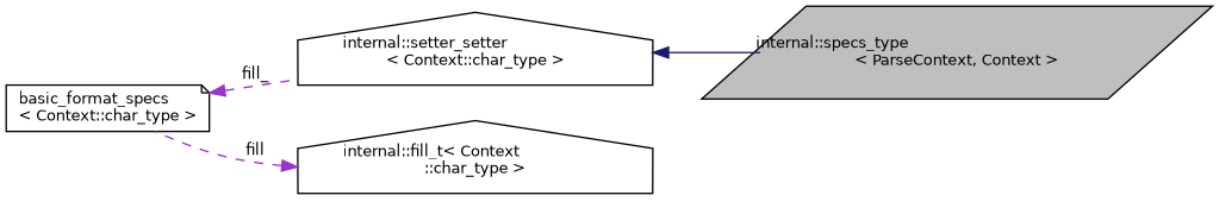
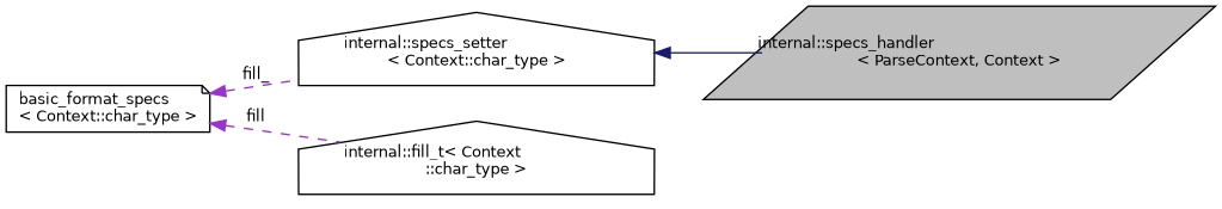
  digraph {
    rankdir=LR
    node [color=black fillcolor=white fontname=Helvetica fontsize=10 shape=house style=filled]
    edge [color=darkorchid3 dir=back fontname=Helvetica fontsize=10 labelfontname=Helvetica labelfontsize=10 style=dashed]
-   n1 [fillcolor=grey75 fontcolor=black height=0.2 label="internal::specs_type\l\< ParseContext, Context \>" shape=parallelogram width=0.4]
-   n2 [height=0.2 label="internal::setter_setter\l\< Context::char_type \>" width=0.4]
+   n1 [fillcolor=grey75 fontcolor=black height=0.2 label="internal::specs_handler\l\< ParseContext, Context \>" shape=parallelogram width=0.4]
+   n2 [height=0.2 label="internal::specs_setter\l\< Context::char_type \>" width=0.4]
    n3 [height=0.2 label="basic_format_specs\l\< Context::char_type \>" shape=note width=0.4]
    n4 [height=0.2 label="internal::fill_t\< Context\l::char_type \>" width=0.4]
    n2 -> n1 [color=midnightblue style=solid]
    n3 -> n2 [label=" fill_"]
-   n4 -> n3 [label=" fill"]
+   n3 -> n4 [label=" fill"]
  }
